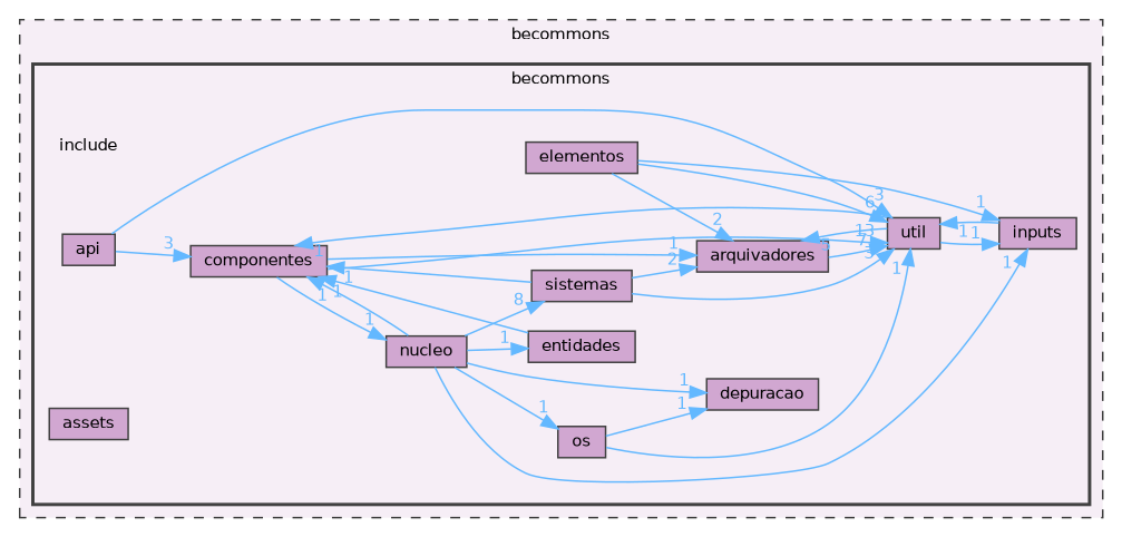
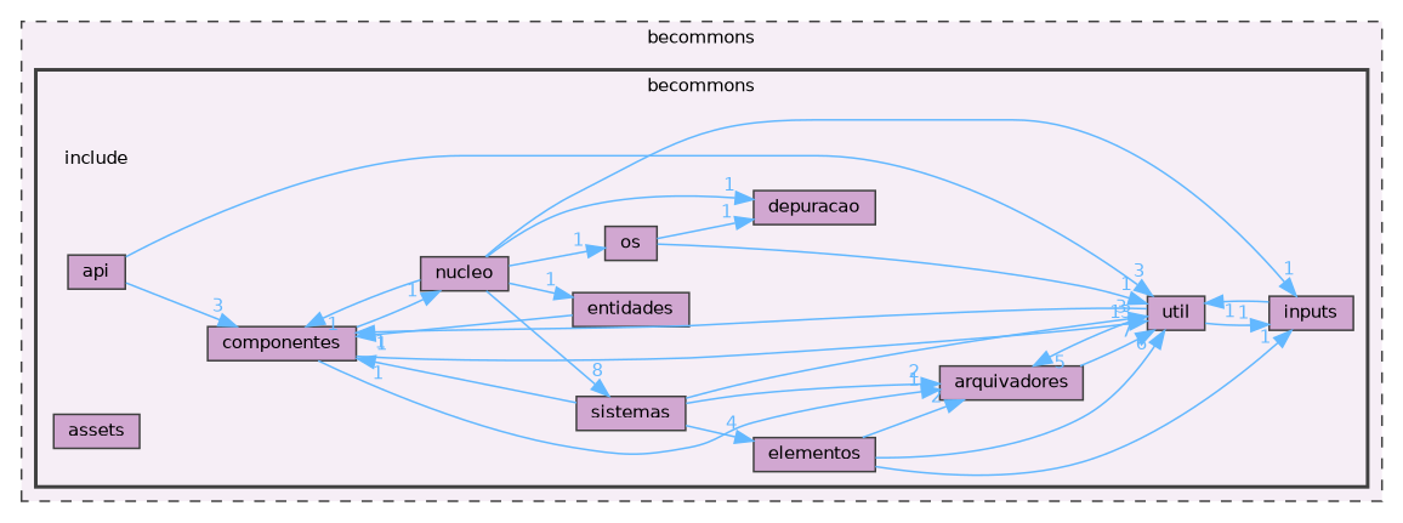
  digraph {
    compound=true
    rankdir=LR
    node [fontname=Helvetica fontsize=10 shape=box color=grey25 fillcolor="#d1a7d1" style=filled]
    edge [color=steelblue1 fontcolor=steelblue1 fontname=Helvetica fontsize=10 headlabel=1 labeldistance=1.5 labelfontname=Helvetica labelfontsize=10]
    n1 [height=0.2 label=include shape=plaintext width=0.4 color="" fillcolor="" style=""]
    n2 [height=0.2 label=api width=0.4]
    n3 [height=0.2 label=arquivadores width=0.4]
    n4 [height=0.2 label=assets width=0.4]
    n5 [height=0.2 label=componentes width=0.4]
    n6 [height=0.2 label=depuracao width=0.4]
    n7 [height=0.2 label=elementos width=0.4]
    n8 [height=0.2 label=entidades width=0.4]
    n9 [height=0.2 label=inputs width=0.4]
    n10 [height=0.2 label=nucleo width=0.4]
    n11 [height=0.2 label=os width=0.4]
    n12 [height=0.2 label=sistemas width=0.4]
    n13 [height=0.2 label=util width=0.4]
    subgraph cluster_1 {
      bgcolor="#f6eef6"
      fontname=Helvetica
      fontsize=10
      label=becommons
      pencolor=grey25
      style="filled,dashed"
      subgraph cluster_2 {
        bgcolor="#f6eef6"
        fontname=Helvetica
        fontsize=10
        pencolor=grey25
        style="filled,bold"
        n1
        n2
        n3
        n4
        n5
        n6
        n7
        n8
        n9
        n10
        n11
        n12
        n13
      }
    }
    n2 -> n5 [headlabel=3]
    n2 -> n13 [headlabel=3]
    n3 -> n13 [headlabel=7]
    n5 -> n3
    n5 -> n10
    n5 -> n13 [headlabel=13]
    n7 -> n3 [headlabel=2]
    n7 -> n9
    n7 -> n13 [headlabel=6]
    n8 -> n5
    n9 -> n13
    n10 -> n5
    n10 -> n6
    n10 -> n8
    n10 -> n9
    n10 -> n11
    n10 -> n12 [headlabel=8]
    n11 -> n6
    n11 -> n13
    n12 -> n3 [headlabel=2]
    n12 -> n5
+   n12 -> n7 [headlabel=4]
    n12 -> n13 [headlabel=3]
    n13 -> n3 [headlabel=5]
    n13 -> n5
    n13 -> n9
  }
